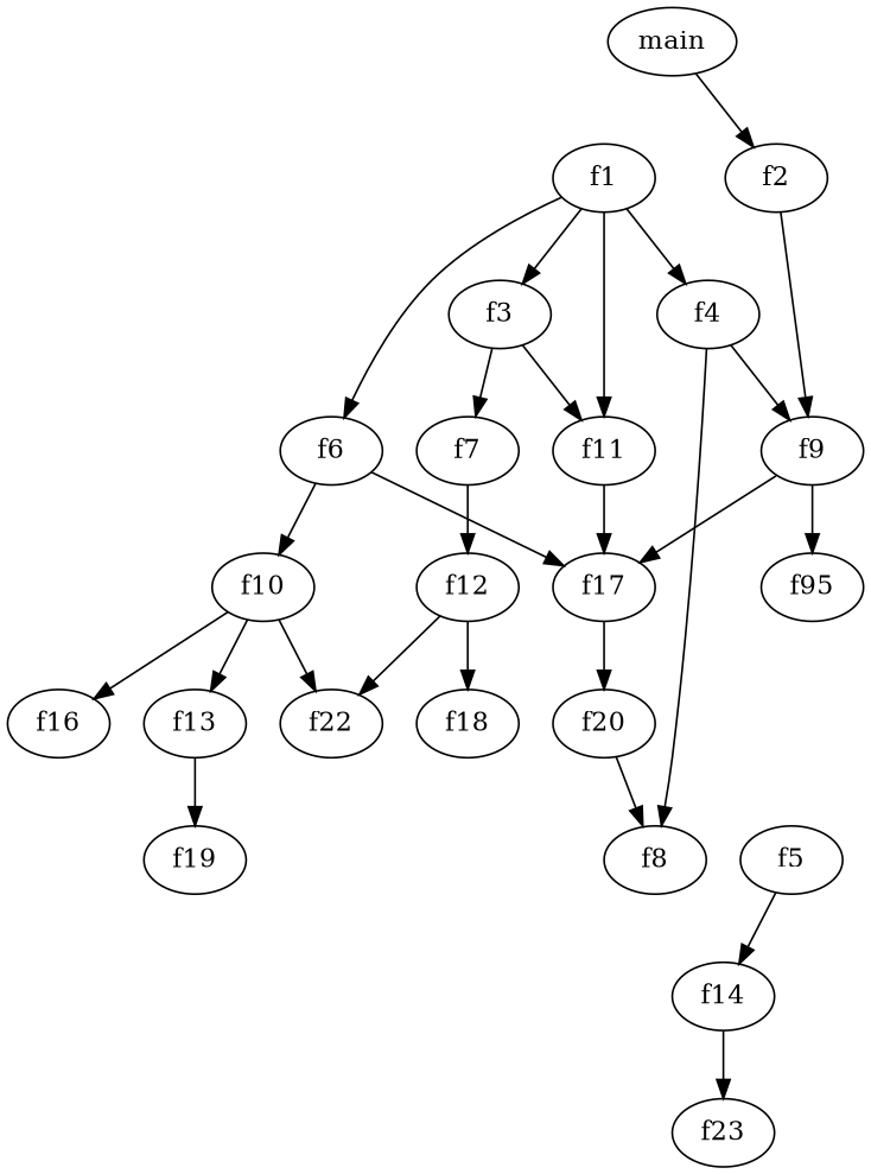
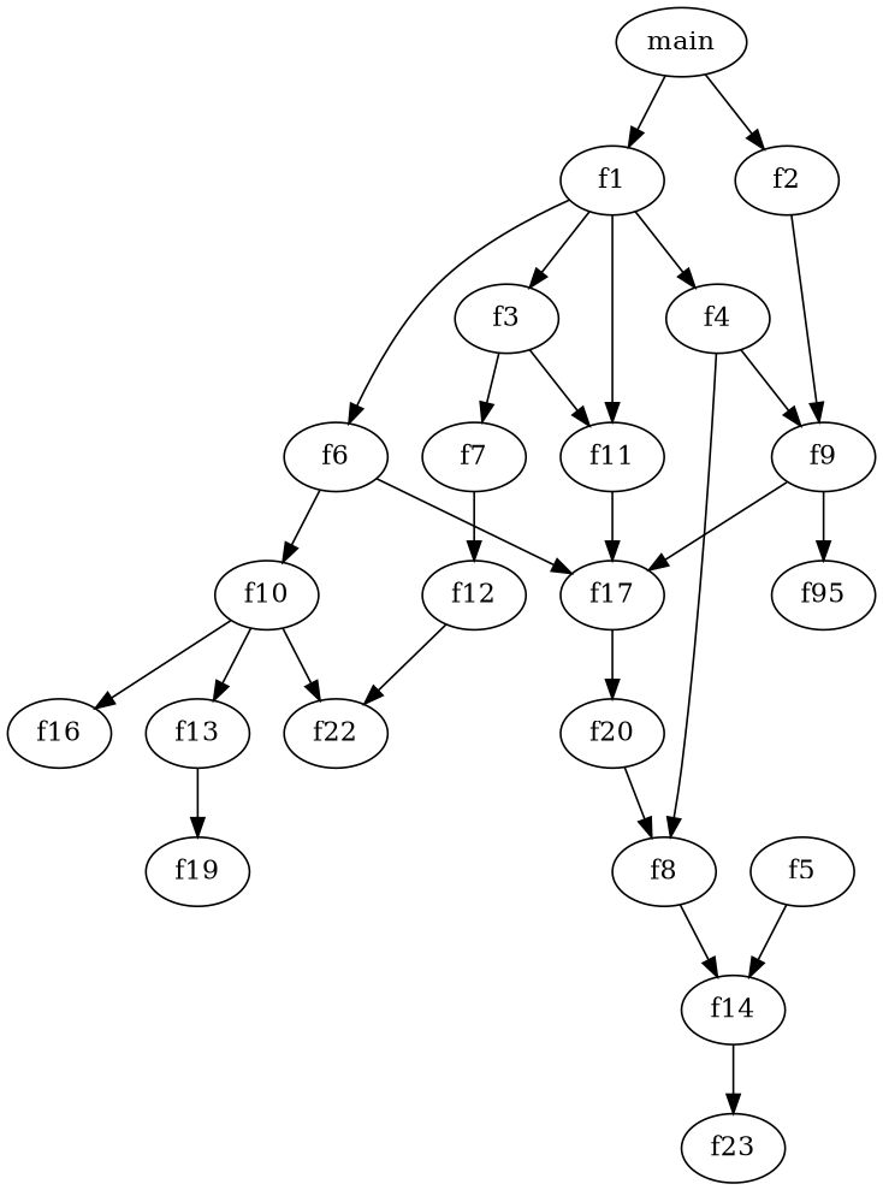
  digraph {
    n1 [label=main]
    n2 [label=f1]
    n3 [label=f2]
    n4 [label=f3]
    n5 [label=f4]
    n6 [label=f6]
    n7 [label=f11]
    n8 [label=f9]
    n9 [label=f7]
    n10 [label=f8]
    n11 [label=f10]
    n12 [label=f17]
    n13 [label=f5]
    n14 [label=f14]
    n15 [label=f12]
    n16 [label=f95]
    n17 [label=f23]
    n18 [label=f13]
    n19 [label=f16]
    n20 [label=f22]
    n21 [label=f20]
-   n22 [label=f18]
    n23 [label=f19]
+   n1 -> n2
    n1 -> n3
    n2 -> n4
    n2 -> n5
    n2 -> n6
    n2 -> n7
    n3 -> n8
    n4 -> n7
    n4 -> n9
    n5 -> n8
    n5 -> n10
    n6 -> n11
    n6 -> n12
    n7 -> n12
    n8 -> n12
    n8 -> n16
    n9 -> n15
+   n10 -> n14
    n11 -> n18
    n11 -> n19
    n11 -> n20
    n12 -> n21
    n13 -> n14
    n14 -> n17
    n15 -> n20
-   n15 -> n22
    n18 -> n23
    n21 -> n10
  }
